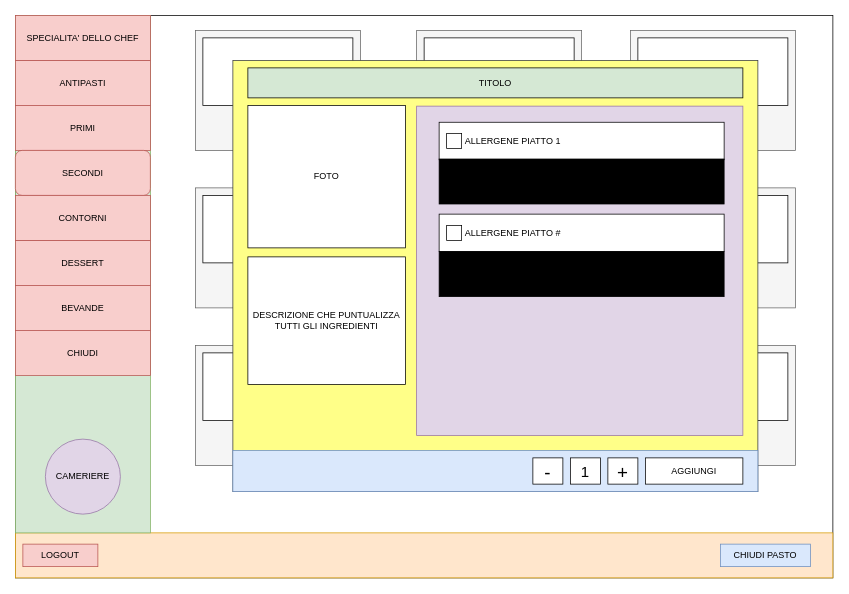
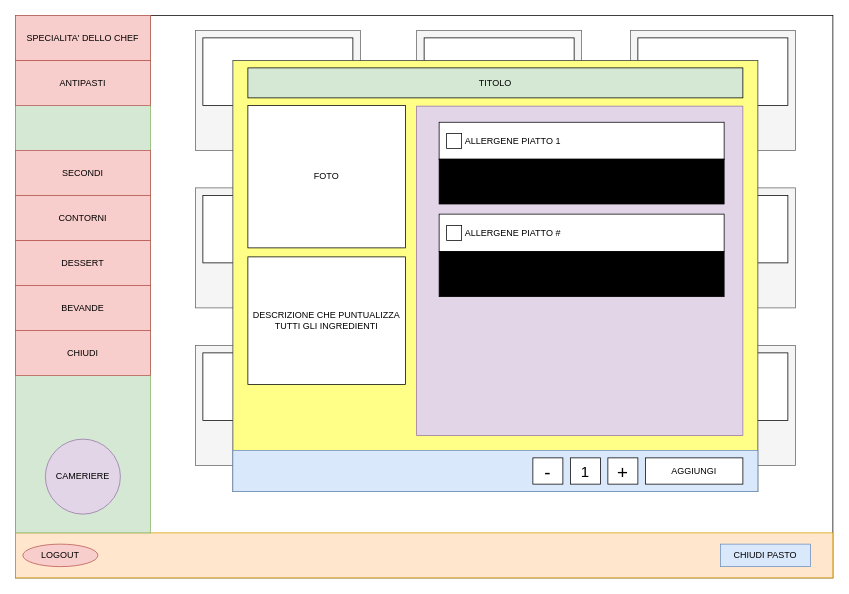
  <mxCell id="0" />
  <mxCell id="1" parent="0" />
  <mxCell id="2" value="" style="rounded=0;whiteSpace=wrap;html=1;" parent="1" vertex="1"><mxGeometry x="20" y="20" width="1090" height="750" as="geometry" /></mxCell>
  <mxCell id="3" value="" style="rounded=0;whiteSpace=wrap;html=1;fillColor=#ffe6cc;strokeColor=#d79b00;" parent="1" vertex="1"><mxGeometry x="20" y="710" width="1090" height="60" as="geometry" /></mxCell>
  <mxCell id="4" value="CHIUDI PASTO" style="rounded=0;whiteSpace=wrap;html=1;fillColor=#dae8fc;strokeColor=#6c8ebf;" parent="1" vertex="1"><mxGeometry x="960" y="725" width="120" height="30" as="geometry" /></mxCell>
  <mxCell id="5" value="" style="rounded=0;whiteSpace=wrap;html=1;fillColor=#d5e8d4;strokeColor=#82b366;" parent="1" vertex="1"><mxGeometry x="20" y="20" width="180" height="690" as="geometry" /></mxCell>
  <mxCell id="6" value="ANTIPASTI" style="rounded=0;whiteSpace=wrap;html=1;fillColor=#f8cecc;strokeColor=#b85450;" parent="1" vertex="1"><mxGeometry x="20" y="80" width="180" height="60" as="geometry" /></mxCell>
- <mxCell id="7" value="PRIMI" style="rounded=0;whiteSpace=wrap;html=1;fillColor=#f8cecc;strokeColor=#b85450;" parent="1" vertex="1"><mxGeometry x="20" y="140" width="180" height="60" as="geometry" /></mxCell>
  <mxCell id="8" value="SPECIALITA' DELLO CHEF" style="rounded=0;whiteSpace=wrap;html=1;fillColor=#f8cecc;strokeColor=#b85450;" parent="1" vertex="1"><mxGeometry x="20" y="20" width="180" height="60" as="geometry" /></mxCell>
- <mxCell id="9" value="SECONDI" style="whiteSpace=wrap;html=1;fillColor=#f8cecc;strokeColor=#b85450;rounded=1;" parent="1" vertex="1"><mxGeometry x="20" y="200" width="180" height="60" as="geometry" /></mxCell>
+ <mxCell id="9" value="SECONDI" style="rounded=0;whiteSpace=wrap;html=1;fillColor=#f8cecc;strokeColor=#b85450;" parent="1" vertex="1"><mxGeometry x="20" y="200" width="180" height="60" as="geometry" /></mxCell>
  <mxCell id="10" value="DESSERT" style="rounded=0;whiteSpace=wrap;html=1;fillColor=#f8cecc;strokeColor=#b85450;" parent="1" vertex="1"><mxGeometry x="20" y="320" width="180" height="60" as="geometry" /></mxCell>
  <mxCell id="11" value="BEVANDE" style="rounded=0;whiteSpace=wrap;html=1;fillColor=#f8cecc;strokeColor=#b85450;" parent="1" vertex="1"><mxGeometry x="20" y="380" width="180" height="60" as="geometry" /></mxCell>
  <mxCell id="12" value="CHIUDI" style="rounded=0;whiteSpace=wrap;html=1;fillColor=#f8cecc;strokeColor=#b85450;" parent="1" vertex="1"><mxGeometry x="20" y="440" width="180" height="60" as="geometry" /></mxCell>
  <mxCell id="13" value="&lt;br&gt;&lt;br&gt;&lt;br&gt;&lt;br&gt;&lt;br&gt;&lt;br&gt;&lt;br&gt;PIATTO 1" style="rounded=0;whiteSpace=wrap;html=1;fillColor=#f5f5f5;strokeColor=#666666;fontColor=#333333;" parent="1" vertex="1"><mxGeometry x="260" y="40" width="220" height="160" as="geometry" /></mxCell>
  <mxCell id="14" value="FOTO" style="rounded=0;whiteSpace=wrap;html=1;" parent="1" vertex="1"><mxGeometry x="270" y="50" width="200" height="90" as="geometry" /></mxCell>
  <mxCell id="15" value="&lt;br&gt;&lt;br&gt;&lt;br&gt;&lt;br&gt;&lt;br&gt;&lt;br&gt;&lt;br&gt;PIATTO 2" style="rounded=0;whiteSpace=wrap;html=1;fillColor=#f5f5f5;strokeColor=#666666;fontColor=#333333;" parent="1" vertex="1"><mxGeometry x="555" y="40" width="220" height="160" as="geometry" /></mxCell>
  <mxCell id="16" value="FOTO" style="rounded=0;whiteSpace=wrap;html=1;" parent="1" vertex="1"><mxGeometry x="565" y="50" width="200" height="90" as="geometry" /></mxCell>
  <mxCell id="17" value="&lt;br&gt;&lt;br&gt;&lt;br&gt;&lt;br&gt;&lt;br&gt;&lt;br&gt;&lt;br&gt;PIATTO 3" style="rounded=0;whiteSpace=wrap;html=1;fillColor=#f5f5f5;strokeColor=#666666;fontColor=#333333;" parent="1" vertex="1"><mxGeometry x="840" y="40" width="220" height="160" as="geometry" /></mxCell>
  <mxCell id="18" value="FOTO" style="rounded=0;whiteSpace=wrap;html=1;" parent="1" vertex="1"><mxGeometry x="850" y="50" width="200" height="90" as="geometry" /></mxCell>
  <mxCell id="19" value="&lt;br&gt;&lt;br&gt;&lt;br&gt;&lt;br&gt;&lt;br&gt;&lt;br&gt;&lt;br&gt;PIATTO 4" style="rounded=0;whiteSpace=wrap;html=1;fillColor=#f5f5f5;strokeColor=#666666;fontColor=#333333;" parent="1" vertex="1"><mxGeometry x="260" y="250" width="220" height="160" as="geometry" /></mxCell>
  <mxCell id="20" value="FOTO" style="rounded=0;whiteSpace=wrap;html=1;" parent="1" vertex="1"><mxGeometry x="270" y="260" width="200" height="90" as="geometry" /></mxCell>
  <mxCell id="21" value="&lt;br&gt;&lt;br&gt;&lt;br&gt;&lt;br&gt;&lt;br&gt;&lt;br&gt;&lt;br&gt;PIATTO 5" style="rounded=0;whiteSpace=wrap;html=1;fillColor=#f5f5f5;strokeColor=#666666;fontColor=#333333;" parent="1" vertex="1"><mxGeometry x="555" y="250" width="220" height="160" as="geometry" /></mxCell>
  <mxCell id="22" value="FOTO" style="rounded=0;whiteSpace=wrap;html=1;" parent="1" vertex="1"><mxGeometry x="565" y="260" width="200" height="90" as="geometry" /></mxCell>
  <mxCell id="23" value="&lt;br&gt;&lt;br&gt;&lt;br&gt;&lt;br&gt;&lt;br&gt;&lt;br&gt;&lt;br&gt;PIATTO 6" style="rounded=0;whiteSpace=wrap;html=1;fillColor=#f5f5f5;strokeColor=#666666;fontColor=#333333;" parent="1" vertex="1"><mxGeometry x="840" y="250" width="220" height="160" as="geometry" /></mxCell>
  <mxCell id="24" value="FOTO" style="rounded=0;whiteSpace=wrap;html=1;" parent="1" vertex="1"><mxGeometry x="850" y="260" width="200" height="90" as="geometry" /></mxCell>
  <mxCell id="25" value="&lt;br&gt;&lt;br&gt;&lt;br&gt;&lt;br&gt;&lt;br&gt;&lt;br&gt;&lt;br&gt;PIATTO 7" style="rounded=0;whiteSpace=wrap;html=1;fillColor=#f5f5f5;strokeColor=#666666;fontColor=#333333;" parent="1" vertex="1"><mxGeometry x="260" y="460" width="220" height="160" as="geometry" /></mxCell>
  <mxCell id="26" value="FOTO" style="rounded=0;whiteSpace=wrap;html=1;" parent="1" vertex="1"><mxGeometry x="270" y="470" width="200" height="90" as="geometry" /></mxCell>
  <mxCell id="27" value="&lt;br&gt;&lt;br&gt;&lt;br&gt;&lt;br&gt;&lt;br&gt;&lt;br&gt;&lt;br&gt;PIATTO 8" style="rounded=0;whiteSpace=wrap;html=1;fillColor=#f5f5f5;strokeColor=#666666;fontColor=#333333;" parent="1" vertex="1"><mxGeometry x="555" y="460" width="220" height="160" as="geometry" /></mxCell>
  <mxCell id="28" value="FOTO" style="rounded=0;whiteSpace=wrap;html=1;" parent="1" vertex="1"><mxGeometry x="565" y="470" width="200" height="90" as="geometry" /></mxCell>
  <mxCell id="29" value="&lt;br&gt;&lt;br&gt;&lt;br&gt;&lt;br&gt;&lt;br&gt;&lt;br&gt;&lt;br&gt;PIATTO 9" style="rounded=0;whiteSpace=wrap;html=1;fillColor=#f5f5f5;strokeColor=#666666;fontColor=#333333;" parent="1" vertex="1"><mxGeometry x="840" y="460" width="220" height="160" as="geometry" /></mxCell>
  <mxCell id="30" value="FOTO" style="rounded=0;whiteSpace=wrap;html=1;" parent="1" vertex="1"><mxGeometry x="850" y="470" width="200" height="90" as="geometry" /></mxCell>
  <mxCell id="31" value="CAMERIERE" style="ellipse;whiteSpace=wrap;html=1;aspect=fixed;fillColor=#e1d5e7;strokeColor=#9673a6;" parent="1" vertex="1"><mxGeometry x="60" y="585" width="100" height="100" as="geometry" /></mxCell>
  <mxCell id="32" value="CONTORNI" style="rounded=0;whiteSpace=wrap;html=1;fillColor=#f8cecc;strokeColor=#b85450;" parent="1" vertex="1"><mxGeometry x="20" y="260" width="180" height="60" as="geometry" /></mxCell>
  <mxCell id="33" value="" style="rounded=0;whiteSpace=wrap;html=1;fillColor=#ffff88;strokeColor=#36393d;" parent="1" vertex="1"><mxGeometry x="310" y="80" width="700" height="575" as="geometry" /></mxCell>
  <mxCell id="34" value="FOTO" style="rounded=0;whiteSpace=wrap;html=1;" parent="1" vertex="1"><mxGeometry x="330" y="140" width="210" height="190" as="geometry" /></mxCell>
  <mxCell id="35" value="TITOLO" style="rounded=0;whiteSpace=wrap;html=1;fillColor=#d5e8d4;" parent="1" vertex="1"><mxGeometry x="330" y="90" width="660" height="40" as="geometry" /></mxCell>
  <mxCell id="36" value="DESCRIZIONE CHE PUNTUALIZZA TUTTI GLI INGREDIENTI" style="rounded=0;whiteSpace=wrap;html=1;" parent="1" vertex="1"><mxGeometry x="330" y="342" width="210" height="170" as="geometry" /></mxCell>
  <mxCell id="37" value="" style="whiteSpace=wrap;html=1;aspect=fixed;" parent="1" vertex="1"><mxGeometry x="585" y="412.5" width="20" height="20" as="geometry" /></mxCell>
  <mxCell id="38" value="" style="rounded=0;whiteSpace=wrap;html=1;fillColor=#dae8fc;strokeColor=#6c8ebf;" parent="1" vertex="1"><mxGeometry x="310" y="600" width="700" height="55" as="geometry" /></mxCell>
  <mxCell id="39" value="AGGIUNGI" style="rounded=0;whiteSpace=wrap;html=1;" parent="1" vertex="1"><mxGeometry x="860" y="610" width="130" height="35" as="geometry" /></mxCell>
  <mxCell id="40" value="&lt;font style=&quot;font-size: 25px&quot;&gt;+&lt;/font&gt;" style="rounded=0;whiteSpace=wrap;html=1;" parent="1" vertex="1"><mxGeometry x="810" y="610" width="40" height="35" as="geometry" /></mxCell>
  <mxCell id="41" value="&lt;font style=&quot;font-size: 20px&quot;&gt;1&lt;/font&gt;" style="rounded=0;whiteSpace=wrap;html=1;" parent="1" vertex="1"><mxGeometry x="760" y="610" width="40" height="35" as="geometry" /></mxCell>
  <mxCell id="42" value="&lt;font style=&quot;font-size: 25px&quot;&gt;-&lt;/font&gt;" style="rounded=0;whiteSpace=wrap;html=1;" parent="1" vertex="1"><mxGeometry x="710" y="610" width="40" height="35" as="geometry" /></mxCell>
  <mxCell id="43" value="" style="rounded=0;whiteSpace=wrap;html=1;strokeColor=#9673a6;fillColor=#e1d5e7;" parent="1" vertex="1"><mxGeometry x="555" y="141" width="435" height="439" as="geometry" /></mxCell>
  <mxCell id="44" value="&amp;nbsp; &amp;nbsp; &amp;nbsp; &amp;nbsp; &amp;nbsp; ALLERGENE PIATTO 1" style="rounded=0;whiteSpace=wrap;html=1;align=left;" parent="1" vertex="1"><mxGeometry x="585" y="162.5" width="380" height="50" as="geometry" /></mxCell>
  <mxCell id="45" value="" style="whiteSpace=wrap;html=1;aspect=fixed;" parent="1" vertex="1"><mxGeometry x="595" y="177.5" width="20" height="20" as="geometry" /></mxCell>
  <mxCell id="46" value="&amp;nbsp; &amp;nbsp; &amp;nbsp; &amp;nbsp; &amp;nbsp; ALLERGENE PIATTO #" style="rounded=0;whiteSpace=wrap;html=1;align=left;" parent="1" vertex="1"><mxGeometry x="585" y="285" width="380" height="50" as="geometry" /></mxCell>
  <mxCell id="47" value="" style="rounded=0;whiteSpace=wrap;html=1;fillColor=#000000;strokeColor=#000000;fontColor=#333333;" parent="1" vertex="1"><mxGeometry x="585" y="335" width="380" height="60" as="geometry" /></mxCell>
  <mxCell id="48" value="" style="rounded=0;whiteSpace=wrap;html=1;fillColor=#000000;strokeColor=#000000;fontColor=#333333;" parent="1" vertex="1"><mxGeometry x="585" y="211.5" width="380" height="60" as="geometry" /></mxCell>
  <mxCell id="49" value="" style="whiteSpace=wrap;html=1;aspect=fixed;" parent="1" vertex="1"><mxGeometry x="595" y="300" width="20" height="20" as="geometry" /></mxCell>
- <mxCell id="50" value="LOGOUT" style="rounded=0;whiteSpace=wrap;html=1;fillColor=#f8cecc;strokeColor=#b85450;" vertex="1" parent="1"><mxGeometry x="30" y="725" width="100" height="30" as="geometry" /></mxCell>
+ <mxCell id="50" value="LOGOUT" style="ellipse;whiteSpace=wrap;html=1;fillColor=#f8cecc;strokeColor=#b85450;" vertex="1" parent="1"><mxGeometry x="30" y="725" width="100" height="30" as="geometry" /></mxCell>
